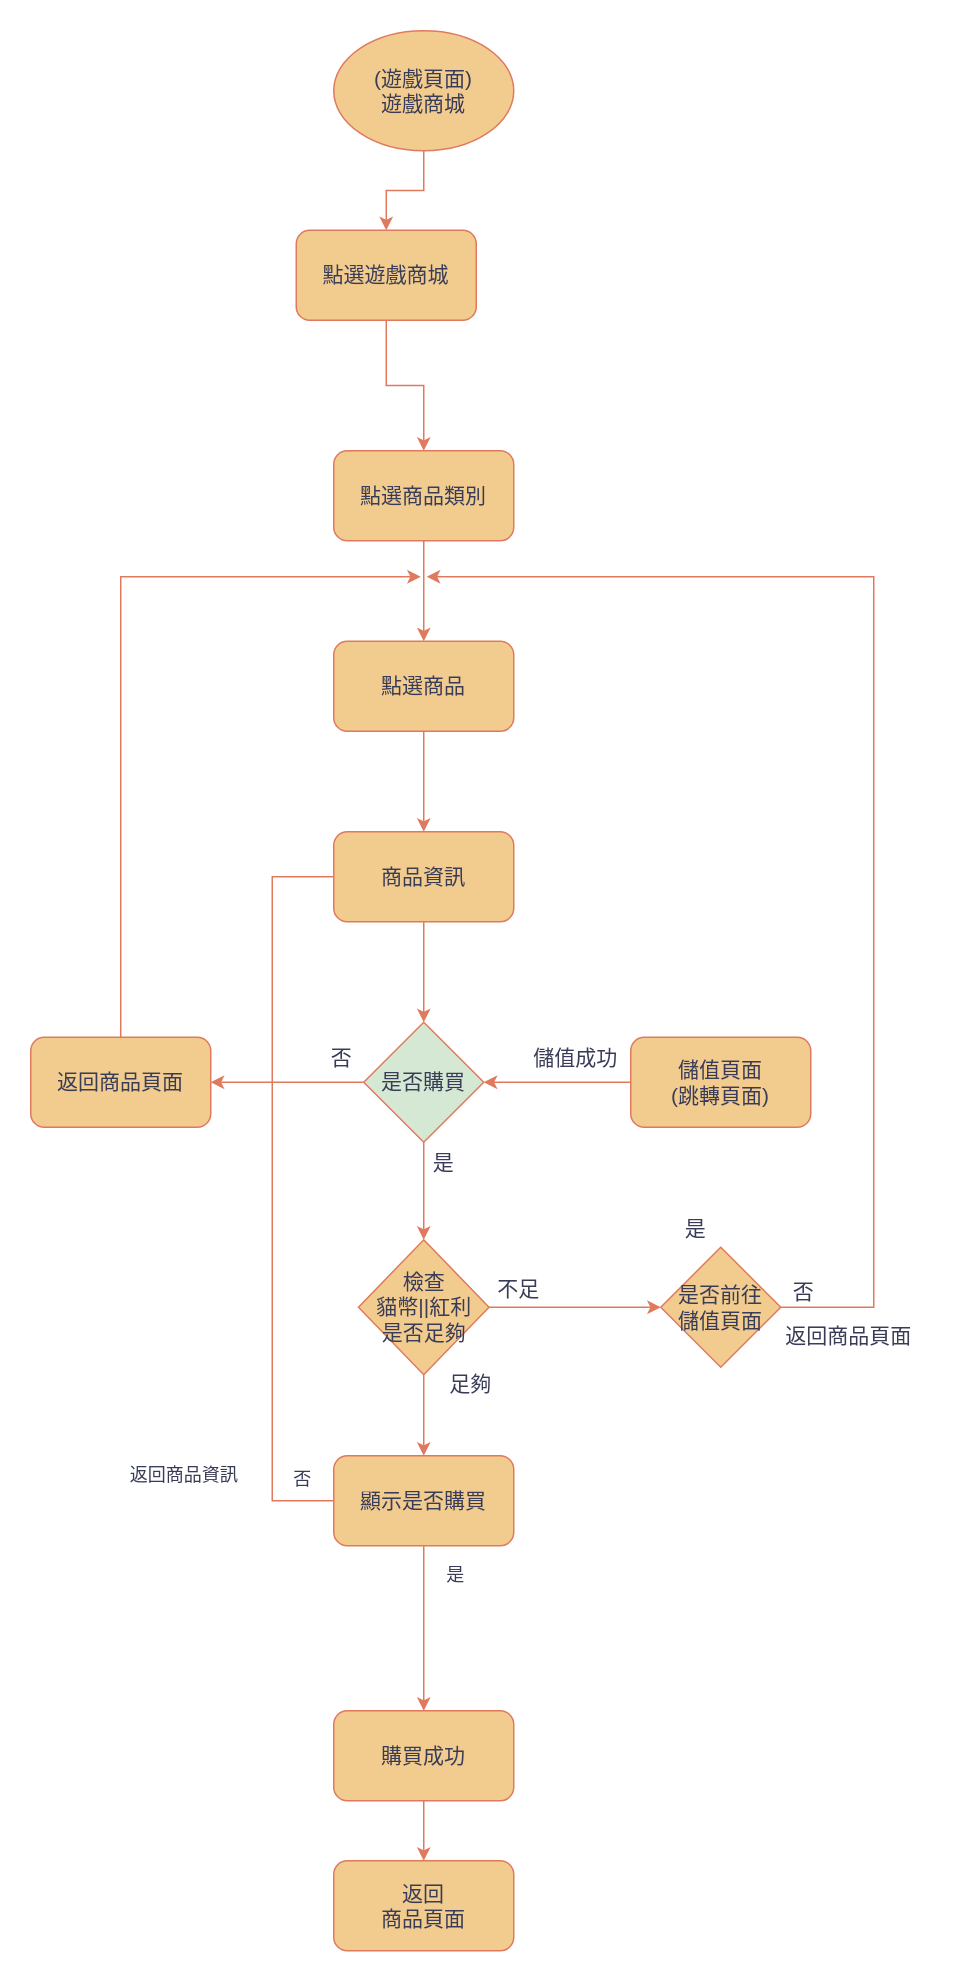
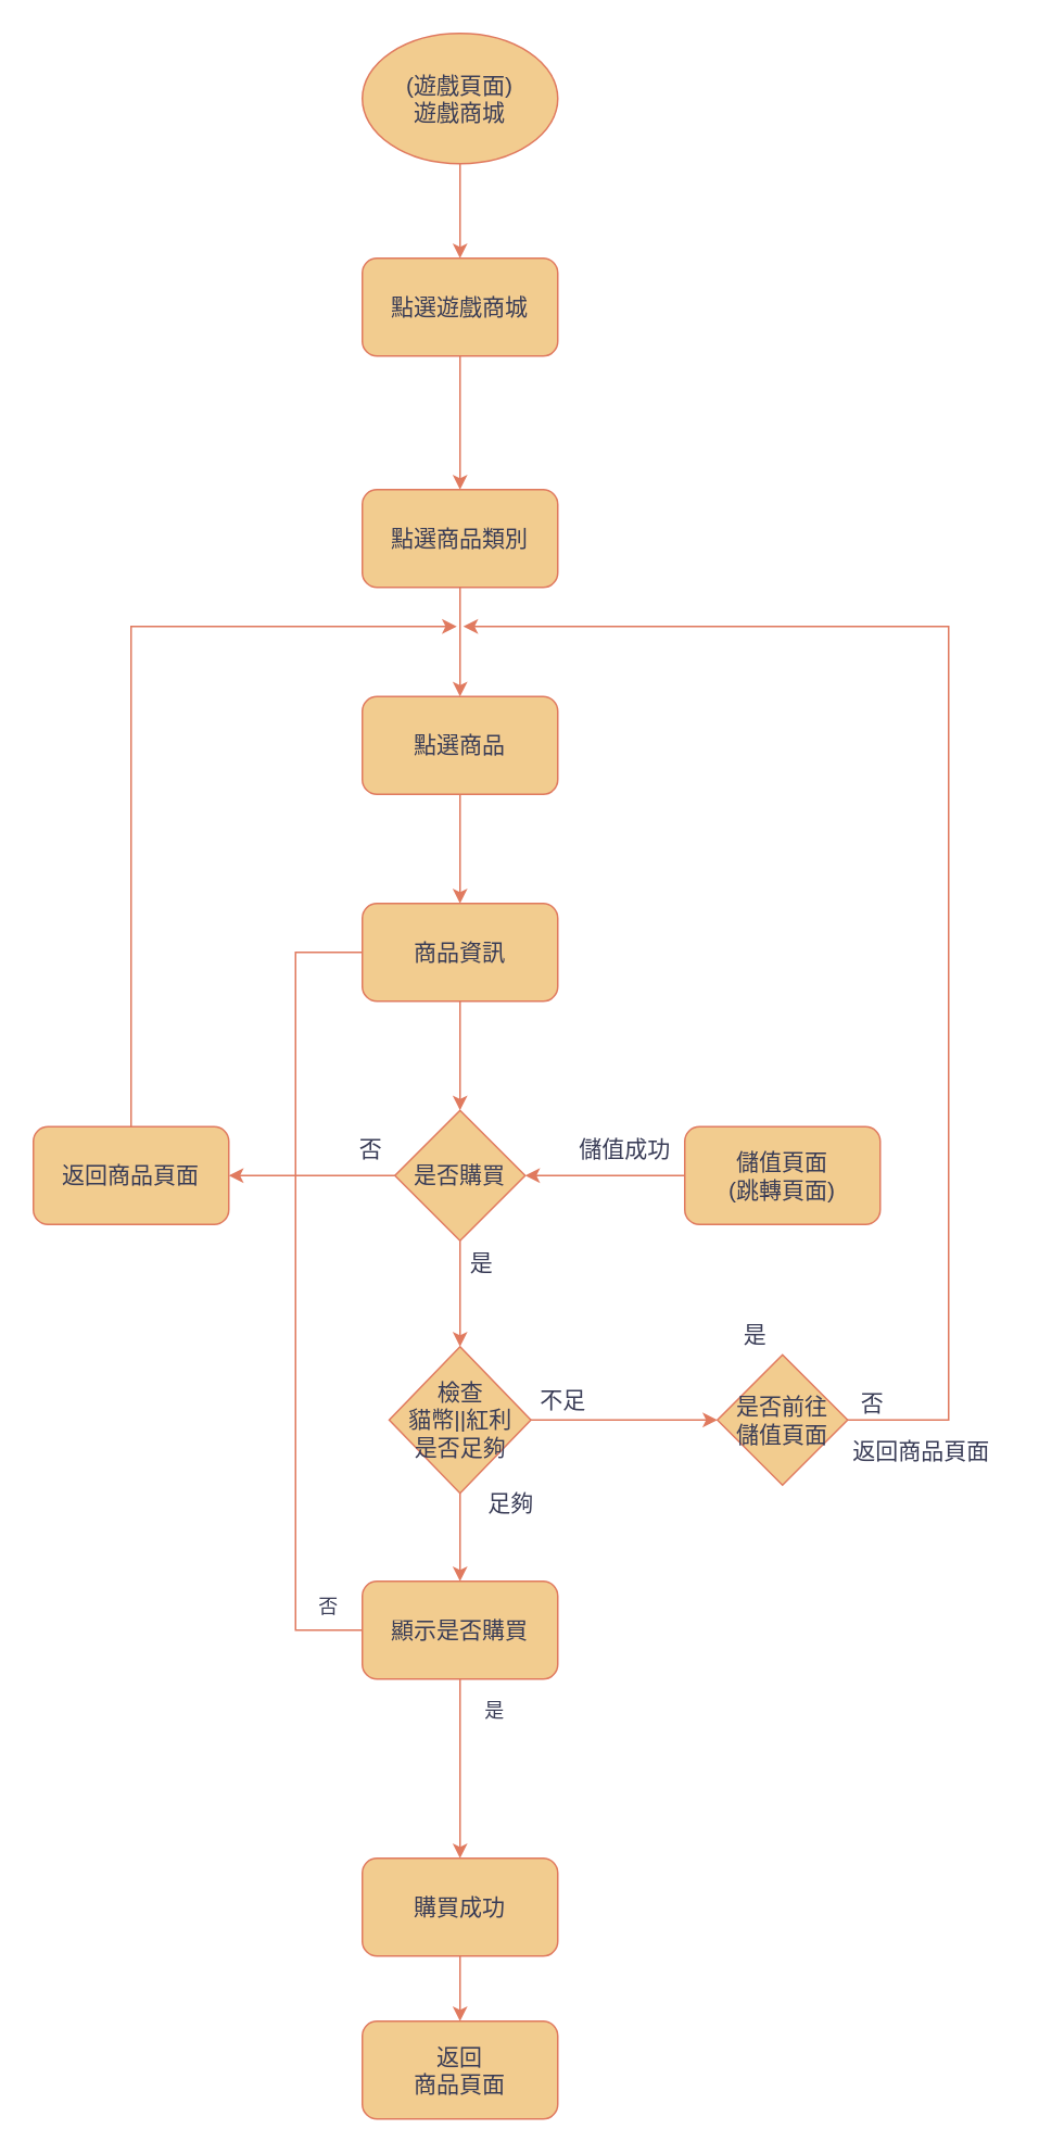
  <mxCell id="0" />
  <mxCell id="1" parent="0" />
  <mxCell id="2" style="edgeStyle=orthogonalEdgeStyle;rounded=0;orthogonalLoop=1;jettySize=auto;html=1;strokeColor=#E07A5F;fontColor=default;fillColor=#F2CC8F;exitX=0.5;exitY=1;exitDx=0;exitDy=0;labelBackgroundColor=none;fontSize=14;" parent="1" source="11" target="4" edge="1"><mxGeometry relative="1" as="geometry"><mxPoint x="282" y="360" as="sourcePoint" /></mxGeometry></mxCell>
  <mxCell id="3" style="edgeStyle=orthogonalEdgeStyle;rounded=0;orthogonalLoop=1;jettySize=auto;html=1;entryX=0.5;entryY=0;entryDx=0;entryDy=0;strokeColor=#E07A5F;fontColor=default;fillColor=#F2CC8F;labelBackgroundColor=none;fontSize=14;" parent="1" source="4" target="6" edge="1"><mxGeometry relative="1" as="geometry" /></mxCell>
  <mxCell id="4" value="點選商品" style="rounded=1;whiteSpace=wrap;html=1;strokeColor=#E07A5F;fontColor=#393C56;fillColor=#F2CC8F;labelBackgroundColor=none;fontSize=14;" parent="1" vertex="1"><mxGeometry x="222" y="427" width="120" height="60" as="geometry" /></mxCell>
  <mxCell id="5" style="edgeStyle=orthogonalEdgeStyle;rounded=0;orthogonalLoop=1;jettySize=auto;html=1;entryX=0.5;entryY=0;entryDx=0;entryDy=0;strokeColor=#E07A5F;fontColor=default;fillColor=#F2CC8F;labelBackgroundColor=none;fontSize=14;" parent="1" source="6" target="9" edge="1"><mxGeometry relative="1" as="geometry" /></mxCell>
  <mxCell id="6" value="商品資訊" style="rounded=1;whiteSpace=wrap;html=1;strokeColor=#E07A5F;fontColor=#393C56;fillColor=#F2CC8F;labelBackgroundColor=none;fontSize=14;" parent="1" vertex="1"><mxGeometry x="222" y="554" width="120" height="60" as="geometry" /></mxCell>
  <mxCell id="7" style="edgeStyle=orthogonalEdgeStyle;rounded=0;orthogonalLoop=1;jettySize=auto;html=1;entryX=0.5;entryY=0;entryDx=0;entryDy=0;strokeColor=#E07A5F;fontColor=default;fillColor=#F2CC8F;fontSize=14;labelBackgroundColor=none;" parent="1" source="9" target="17" edge="1"><mxGeometry relative="1" as="geometry" /></mxCell>
  <mxCell id="8" style="edgeStyle=orthogonalEdgeStyle;rounded=0;orthogonalLoop=1;jettySize=auto;html=1;entryX=1;entryY=0.5;entryDx=0;entryDy=0;strokeColor=#E07A5F;fontColor=default;fillColor=#F2CC8F;fontSize=14;labelBackgroundColor=none;" parent="1" source="9" target="19" edge="1"><mxGeometry relative="1" as="geometry" /></mxCell>
- <mxCell id="9" value="是否購買" style="rhombus;whiteSpace=wrap;html=1;strokeColor=#E07A5F;fontColor=#393C56;fillColor=#d5e8d4;labelBackgroundColor=none;fontSize=14;" parent="1" vertex="1"><mxGeometry x="242" y="681" width="80" height="80" as="geometry" /></mxCell>
+ <mxCell id="9" value="是否購買" style="rhombus;whiteSpace=wrap;html=1;strokeColor=#E07A5F;fontColor=#393C56;fillColor=#F2CC8F;labelBackgroundColor=none;fontSize=14;" parent="1" vertex="1"><mxGeometry x="242" y="681" width="80" height="80" as="geometry" /></mxCell>
  <mxCell id="10" value="否" style="text;html=1;align=center;verticalAlign=middle;resizable=0;points=[];autosize=1;strokeColor=none;fillColor=none;fontColor=#393C56;labelBackgroundColor=none;fontSize=14;" parent="1" vertex="1"><mxGeometry x="211" y="690" width="32" height="29" as="geometry" /></mxCell>
  <mxCell id="11" value="點選商品類別" style="rounded=1;whiteSpace=wrap;html=1;strokeColor=#E07A5F;fontColor=#393C56;fillColor=#F2CC8F;labelBackgroundColor=none;fontSize=14;" parent="1" vertex="1"><mxGeometry x="222" y="300" width="120" height="60" as="geometry" /></mxCell>
  <mxCell id="12" style="edgeStyle=orthogonalEdgeStyle;rounded=0;orthogonalLoop=1;jettySize=auto;html=1;entryX=0.5;entryY=0;entryDx=0;entryDy=0;strokeColor=#E07A5F;fontColor=#393C56;fillColor=#F2CC8F;" edge="1" parent="1" source="13" target="40"><mxGeometry relative="1" as="geometry" /></mxCell>
  <mxCell id="13" value="(遊戲頁面)&lt;br style=&quot;font-size: 14px;&quot;&gt;遊戲商城" style="ellipse;whiteSpace=wrap;html=1;labelBackgroundColor=none;fillColor=#F2CC8F;strokeColor=#E07A5F;fontColor=#393C56;fontSize=14;" parent="1" vertex="1"><mxGeometry x="222" y="20" width="120" height="80" as="geometry" /></mxCell>
  <mxCell id="14" value="是" style="text;html=1;align=center;verticalAlign=middle;resizable=0;points=[];autosize=1;strokeColor=none;fillColor=none;fontColor=#393C56;fontSize=14;labelBackgroundColor=none;" parent="1" vertex="1"><mxGeometry x="279" y="760" width="32" height="29" as="geometry" /></mxCell>
  <mxCell id="15" style="edgeStyle=orthogonalEdgeStyle;rounded=0;orthogonalLoop=1;jettySize=auto;html=1;entryX=0;entryY=0.5;entryDx=0;entryDy=0;strokeColor=#E07A5F;fontColor=default;fillColor=#F2CC8F;fontSize=14;labelBackgroundColor=none;" parent="1" source="17" target="22" edge="1"><mxGeometry relative="1" as="geometry"><mxPoint x="420" y="871" as="targetPoint" /></mxGeometry></mxCell>
  <mxCell id="16" style="edgeStyle=orthogonalEdgeStyle;rounded=0;orthogonalLoop=1;jettySize=auto;html=1;entryX=0.5;entryY=0;entryDx=0;entryDy=0;labelBackgroundColor=none;strokeColor=#E07A5F;fontColor=default;" edge="1" parent="1" source="17" target="34"><mxGeometry relative="1" as="geometry" /></mxCell>
  <mxCell id="17" value="檢查&lt;br&gt;貓幣||紅利&lt;br style=&quot;font-size: 14px;&quot;&gt;是否足夠" style="rhombus;whiteSpace=wrap;html=1;strokeColor=#E07A5F;fontColor=#393C56;fillColor=#F2CC8F;fontSize=14;labelBackgroundColor=none;" parent="1" vertex="1"><mxGeometry x="238.5" y="826" width="87" height="90" as="geometry" /></mxCell>
  <mxCell id="18" style="edgeStyle=orthogonalEdgeStyle;rounded=0;orthogonalLoop=1;jettySize=auto;html=1;strokeColor=#E07A5F;fontColor=default;fillColor=#F2CC8F;fontSize=14;labelBackgroundColor=none;" parent="1" source="19" edge="1"><mxGeometry relative="1" as="geometry"><mxPoint x="280" y="384" as="targetPoint" /><Array as="points"><mxPoint x="80" y="384" /></Array></mxGeometry></mxCell>
  <mxCell id="19" value="返回商品頁面" style="rounded=1;whiteSpace=wrap;html=1;strokeColor=#E07A5F;fontColor=#393C56;fillColor=#F2CC8F;fontSize=14;labelBackgroundColor=none;" parent="1" vertex="1"><mxGeometry x="20" y="691" width="120" height="60" as="geometry" /></mxCell>
  <mxCell id="20" style="edgeStyle=orthogonalEdgeStyle;rounded=0;orthogonalLoop=1;jettySize=auto;html=1;strokeColor=#E07A5F;fontColor=default;fillColor=#F2CC8F;exitX=0.488;exitY=0.029;exitDx=0;exitDy=0;exitPerimeter=0;fontSize=14;labelBackgroundColor=none;" parent="1" source="22" edge="1"><mxGeometry relative="1" as="geometry"><mxPoint x="284" y="384" as="targetPoint" /><mxPoint x="479.966" y="841" as="sourcePoint" /><Array as="points"><mxPoint x="479" y="871" /><mxPoint x="582" y="871" /><mxPoint x="582" y="384" /></Array></mxGeometry></mxCell>
  <mxCell id="21" value="不足" style="text;html=1;align=center;verticalAlign=middle;resizable=0;points=[];autosize=1;strokeColor=none;fillColor=none;fontColor=#393C56;labelBackgroundColor=none;fontSize=14;" parent="1" vertex="1"><mxGeometry x="322" y="844" width="46" height="29" as="geometry" /></mxCell>
  <mxCell id="22" value="是否前往&lt;br style=&quot;font-size: 14px;&quot;&gt;儲值頁面" style="rhombus;whiteSpace=wrap;html=1;strokeColor=#E07A5F;fontColor=#393C56;fillColor=#F2CC8F;fontSize=14;labelBackgroundColor=none;" parent="1" vertex="1"><mxGeometry x="440" y="831" width="80" height="80" as="geometry" /></mxCell>
  <mxCell id="23" value="否" style="text;html=1;align=center;verticalAlign=middle;resizable=0;points=[];autosize=1;strokeColor=none;fillColor=none;fontColor=#393C56;fontSize=14;labelBackgroundColor=none;" parent="1" vertex="1"><mxGeometry x="519" y="846" width="32" height="29" as="geometry" /></mxCell>
  <mxCell id="24" value="返回商品頁面" style="text;html=1;align=center;verticalAlign=middle;resizable=0;points=[];autosize=1;strokeColor=none;fillColor=none;fontColor=#393C56;labelBackgroundColor=none;fontSize=14;" parent="1" vertex="1"><mxGeometry x="514" y="875" width="102" height="29" as="geometry" /></mxCell>
  <mxCell id="25" style="edgeStyle=orthogonalEdgeStyle;rounded=0;orthogonalLoop=1;jettySize=auto;html=1;entryX=0.5;entryY=0;entryDx=0;entryDy=0;strokeColor=#E07A5F;fontColor=default;fillColor=#F2CC8F;fontSize=14;labelBackgroundColor=none;" parent="1" source="26" target="32" edge="1"><mxGeometry relative="1" as="geometry" /></mxCell>
  <mxCell id="26" value="購買成功" style="rounded=1;whiteSpace=wrap;html=1;strokeColor=#E07A5F;fontColor=#393C56;fillColor=#F2CC8F;fontSize=14;labelBackgroundColor=none;" parent="1" vertex="1"><mxGeometry x="222" y="1140" width="120" height="60" as="geometry" /></mxCell>
  <mxCell id="27" value="足夠" style="text;html=1;align=center;verticalAlign=middle;resizable=0;points=[];autosize=1;strokeColor=none;fillColor=none;fontColor=#393C56;fontSize=14;labelBackgroundColor=none;" parent="1" vertex="1"><mxGeometry x="290" y="907" width="46" height="29" as="geometry" /></mxCell>
  <mxCell id="28" style="edgeStyle=orthogonalEdgeStyle;rounded=0;orthogonalLoop=1;jettySize=auto;html=1;entryX=1;entryY=0.5;entryDx=0;entryDy=0;strokeColor=#E07A5F;fontColor=default;fillColor=#F2CC8F;fontSize=14;labelBackgroundColor=none;" parent="1" source="29" target="9" edge="1"><mxGeometry relative="1" as="geometry" /></mxCell>
  <mxCell id="29" value="儲值頁面&lt;br style=&quot;font-size: 14px;&quot;&gt;(跳轉頁面)" style="rounded=1;whiteSpace=wrap;html=1;fillColor=#F2CC8F;strokeColor=#E07A5F;fontColor=#393C56;fontSize=14;labelBackgroundColor=none;" parent="1" vertex="1"><mxGeometry x="420" y="691" width="120" height="60" as="geometry" /></mxCell>
  <mxCell id="30" value="儲值成功" style="text;html=1;align=center;verticalAlign=middle;resizable=0;points=[];autosize=1;strokeColor=none;fillColor=none;fontColor=#393C56;fontSize=14;labelBackgroundColor=none;" parent="1" vertex="1"><mxGeometry x="346" y="690" width="74" height="29" as="geometry" /></mxCell>
  <mxCell id="31" value="是" style="text;html=1;align=center;verticalAlign=middle;resizable=0;points=[];autosize=1;strokeColor=none;fillColor=none;fontColor=#393C56;fontSize=14;labelBackgroundColor=none;" parent="1" vertex="1"><mxGeometry x="447" y="804" width="32" height="29" as="geometry" /></mxCell>
  <mxCell id="32" value="返回&lt;br&gt;商品頁面" style="rounded=1;whiteSpace=wrap;html=1;strokeColor=#E07A5F;fontColor=#393C56;fillColor=#F2CC8F;fontSize=14;labelBackgroundColor=none;" parent="1" vertex="1"><mxGeometry x="222" y="1240" width="120" height="60" as="geometry" /></mxCell>
  <mxCell id="33" style="edgeStyle=orthogonalEdgeStyle;rounded=0;orthogonalLoop=1;jettySize=auto;html=1;entryX=0.5;entryY=0;entryDx=0;entryDy=0;labelBackgroundColor=none;strokeColor=#E07A5F;fontColor=default;" edge="1" parent="1" source="34" target="26"><mxGeometry relative="1" as="geometry" /></mxCell>
  <mxCell id="34" value="顯示是否購買" style="rounded=1;whiteSpace=wrap;html=1;strokeColor=#E07A5F;fontColor=#393C56;fillColor=#F2CC8F;fontSize=14;labelBackgroundColor=none;" vertex="1" parent="1"><mxGeometry x="222" y="970" width="120" height="60" as="geometry" /></mxCell>
  <mxCell id="35" value="是" style="text;html=1;align=center;verticalAlign=middle;resizable=0;points=[];autosize=1;strokeColor=none;fillColor=none;labelBackgroundColor=none;fontColor=#393C56;" vertex="1" parent="1"><mxGeometry x="288" y="1037" width="30" height="26" as="geometry" /></mxCell>
- <mxCell id="36" value="返回商品資訊" style="text;html=1;align=center;verticalAlign=middle;resizable=0;points=[];autosize=1;strokeColor=none;fillColor=none;labelBackgroundColor=none;fontColor=#393C56;" vertex="1" parent="1"><mxGeometry x="77" y="970" width="90" height="26" as="geometry" /></mxCell>
  <mxCell id="37" value="否" style="text;html=1;align=center;verticalAlign=middle;resizable=0;points=[];autosize=1;strokeColor=none;fillColor=none;labelBackgroundColor=none;fontColor=#393C56;" vertex="1" parent="1"><mxGeometry x="186" y="973" width="30" height="26" as="geometry" /></mxCell>
  <mxCell id="38" style="edgeStyle=orthogonalEdgeStyle;rounded=0;orthogonalLoop=1;jettySize=auto;html=1;entryX=0;entryY=0.5;entryDx=0;entryDy=0;labelBackgroundColor=none;strokeColor=#E07A5F;fontColor=default;endArrow=none;" edge="1" parent="1" source="34" target="6"><mxGeometry relative="1" as="geometry"><Array as="points"><mxPoint x="181" y="1000" /><mxPoint x="181" y="584" /></Array></mxGeometry></mxCell>
  <mxCell id="39" style="edgeStyle=orthogonalEdgeStyle;rounded=0;orthogonalLoop=1;jettySize=auto;html=1;entryX=0.5;entryY=0;entryDx=0;entryDy=0;strokeColor=#E07A5F;fontColor=#393C56;fillColor=#F2CC8F;" edge="1" parent="1" source="40" target="11"><mxGeometry relative="1" as="geometry" /></mxCell>
- <mxCell id="40" value="點選遊戲商城" style="rounded=1;whiteSpace=wrap;html=1;strokeColor=#E07A5F;fontColor=#393C56;fillColor=#F2CC8F;labelBackgroundColor=none;fontSize=14;" vertex="1" parent="1"><mxGeometry x="197" y="153" width="120" height="60" as="geometry" /></mxCell>
+ <mxCell id="40" value="點選遊戲商城" style="rounded=1;whiteSpace=wrap;html=1;strokeColor=#E07A5F;fontColor=#393C56;fillColor=#F2CC8F;labelBackgroundColor=none;fontSize=14;" vertex="1" parent="1"><mxGeometry x="222" y="158" width="120" height="60" as="geometry" /></mxCell>
